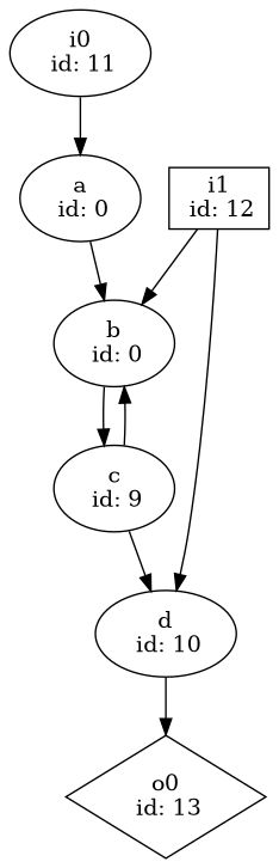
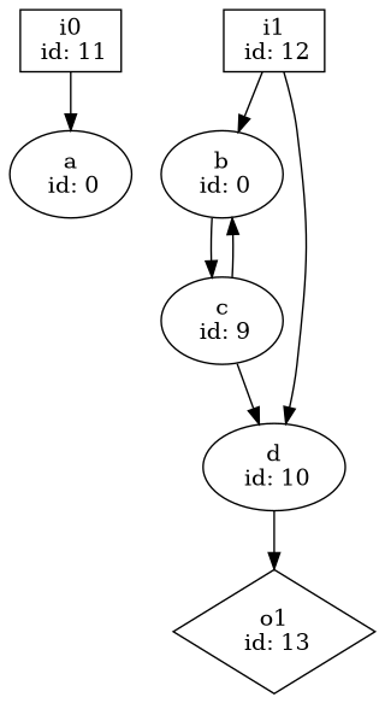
  digraph {
    n1 [label="a\n id: 0"]
    n2 [label="b\n id: 0"]
    n3 [label="c\n id: 9"]
-   n4 [label="i0\n id: 11" shape=ellipse]
+   n4 [label="i0\n id: 11" shape=box]
    n5 [label="d\n id: 10"]
-   n6 [label="o0\n id: 13" shape=diamond]
+   n6 [label="o1\n id: 13" shape=diamond]
    n7 [label="i1\n id: 12" shape=box]
-   n1 -> n2
    n2 -> n3
    n3 -> n2
    n3 -> n5
    n4 -> n1
    n5 -> n6
    n7 -> n2
    n7 -> n5
  }
